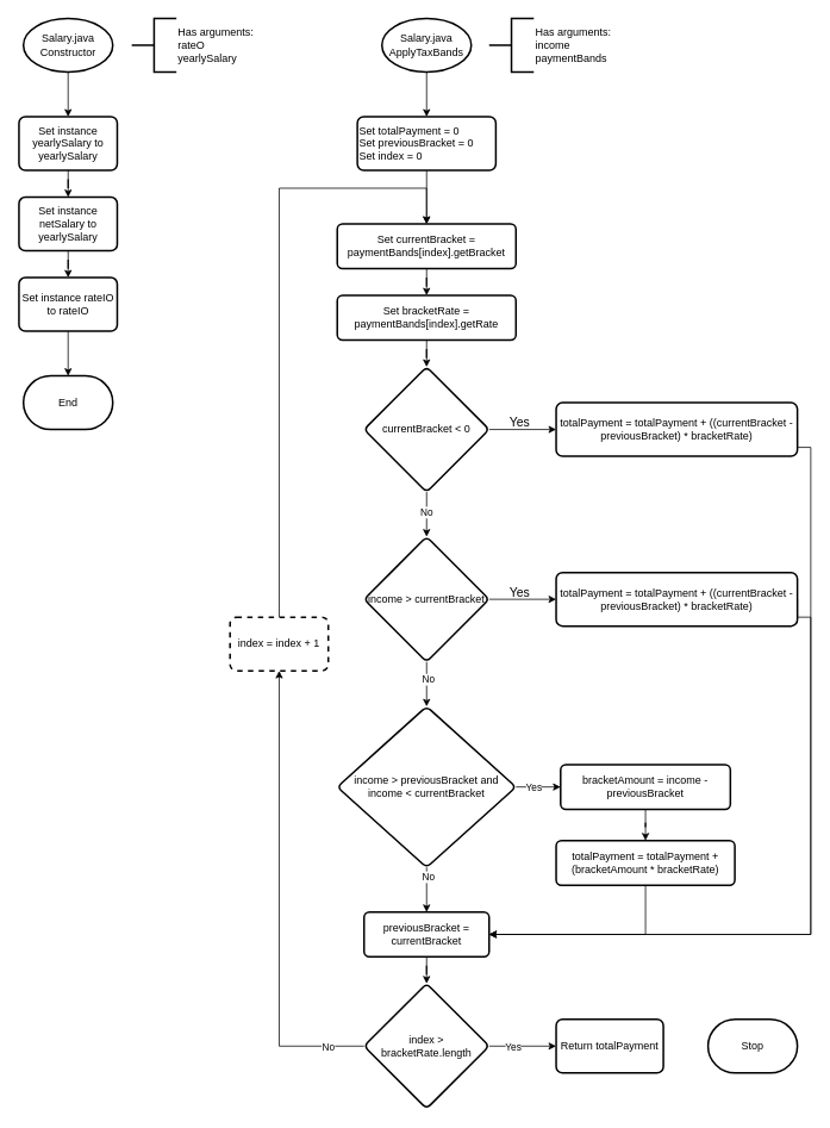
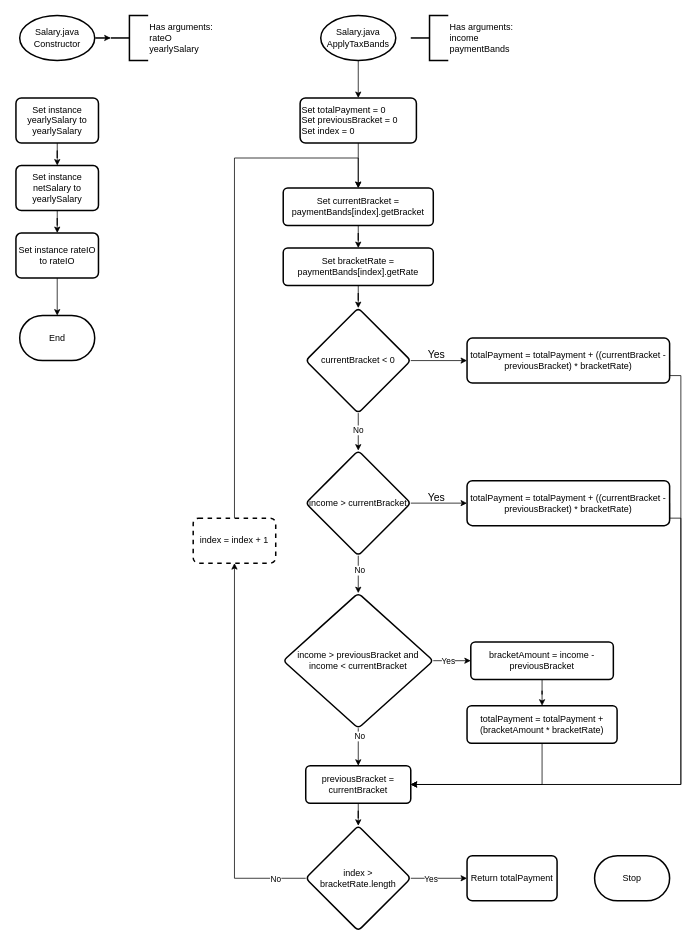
  <mxCell id="0" />
  <mxCell id="1" parent="0" />
  <mxCell id="2" value="" style="edgeStyle=orthogonalEdgeStyle;rounded=0;orthogonalLoop=1;jettySize=auto;html=1;" parent="1" edge="1"><mxGeometry relative="1" as="geometry"><mxPoint x="75.77" y="320" as="targetPoint" /></mxGeometry></mxCell>
  <mxCell id="3" value="" style="edgeStyle=orthogonalEdgeStyle;rounded=0;orthogonalLoop=1;jettySize=auto;html=1;" parent="1" edge="1"><mxGeometry relative="1" as="geometry"><mxPoint x="477" y="220" as="targetPoint" /></mxGeometry></mxCell>
- <mxCell id="4" value="" style="edgeStyle=orthogonalEdgeStyle;rounded=0;orthogonalLoop=1;jettySize=auto;html=1;" parent="1" source="5" target="12" edge="1"><mxGeometry relative="1" as="geometry" /></mxCell>
+ <mxCell id="4" value="" style="edgeStyle=orthogonalEdgeStyle;rounded=0;orthogonalLoop=1;jettySize=auto;html=1;" parent="1" source="5" target="6" edge="1"><mxGeometry relative="1" as="geometry" /></mxCell>
  <mxCell id="5" value="Salary.java&lt;br&gt;Constructor" style="strokeWidth=2;html=1;shape=mxgraph.flowchart.start_1;whiteSpace=wrap;" parent="1" vertex="1"><mxGeometry x="25.75" y="20" width="100" height="60" as="geometry" /></mxCell>
  <mxCell id="6" value="Has arguments:&lt;br&gt; rateO&lt;br&gt;yearlySalary" style="strokeWidth=2;html=1;shape=mxgraph.flowchart.annotation_2;align=left;labelPosition=right;pointerEvents=1;" parent="1" vertex="1"><mxGeometry x="147" y="20" width="50" height="60" as="geometry" /></mxCell>
  <mxCell id="7" value="End" style="strokeWidth=2;html=1;shape=mxgraph.flowchart.terminator;whiteSpace=wrap;" parent="1" vertex="1"><mxGeometry x="25.75" y="420" width="100" height="60" as="geometry" /></mxCell>
  <mxCell id="8" value="" style="edgeStyle=orthogonalEdgeStyle;rounded=0;orthogonalLoop=1;jettySize=auto;html=1;" parent="1" source="9" target="18" edge="1"><mxGeometry relative="1" as="geometry" /></mxCell>
  <mxCell id="9" value="Salary.java&lt;br&gt;ApplyTaxBands" style="strokeWidth=2;html=1;shape=mxgraph.flowchart.start_1;whiteSpace=wrap;" parent="1" vertex="1"><mxGeometry x="427" y="20" width="100" height="60" as="geometry" /></mxCell>
  <mxCell id="10" value="Has arguments:&lt;br&gt; income&lt;br&gt;paymentBands" style="strokeWidth=2;html=1;shape=mxgraph.flowchart.annotation_2;align=left;labelPosition=right;pointerEvents=1;" parent="1" vertex="1"><mxGeometry x="547" y="20" width="50" height="60" as="geometry" /></mxCell>
  <mxCell id="11" value="" style="edgeStyle=orthogonalEdgeStyle;rounded=0;orthogonalLoop=1;jettySize=auto;html=1;" parent="1" source="12" target="14" edge="1"><mxGeometry relative="1" as="geometry" /></mxCell>
  <mxCell id="12" value="Set instance yearlySalary to yearlySalary" style="whiteSpace=wrap;html=1;strokeWidth=2;rounded=1;arcSize=12;" parent="1" vertex="1"><mxGeometry x="20.75" y="130" width="110" height="60" as="geometry" /></mxCell>
  <mxCell id="13" value="" style="edgeStyle=orthogonalEdgeStyle;rounded=0;orthogonalLoop=1;jettySize=auto;html=1;" parent="1" source="14" target="16" edge="1"><mxGeometry relative="1" as="geometry" /></mxCell>
  <mxCell id="14" value="Set instance netSalary to yearlySalary" style="whiteSpace=wrap;html=1;strokeWidth=2;rounded=1;arcSize=12;" parent="1" vertex="1"><mxGeometry x="20.75" y="220" width="110" height="60" as="geometry" /></mxCell>
  <mxCell id="15" value="" style="edgeStyle=orthogonalEdgeStyle;rounded=0;orthogonalLoop=1;jettySize=auto;html=1;" parent="1" source="16" target="7" edge="1"><mxGeometry relative="1" as="geometry" /></mxCell>
  <mxCell id="16" value="Set instance rateIO to rateIO" style="whiteSpace=wrap;html=1;strokeWidth=2;rounded=1;arcSize=12;" parent="1" vertex="1"><mxGeometry x="20.75" y="310" width="110" height="60" as="geometry" /></mxCell>
  <mxCell id="17" style="edgeStyle=orthogonalEdgeStyle;rounded=0;orthogonalLoop=1;jettySize=auto;html=1;" parent="1" source="18" target="20" edge="1"><mxGeometry relative="1" as="geometry" /></mxCell>
  <mxCell id="18" value="&lt;div align=&quot;left&quot;&gt;Set totalPayment = 0&lt;br&gt;Set previousBracket = 0&lt;br&gt;Set index = 0&lt;/div&gt;" style="whiteSpace=wrap;html=1;strokeWidth=2;rounded=1;arcSize=12;align=left;" parent="1" vertex="1"><mxGeometry x="399.5" y="130" width="155" height="60" as="geometry" /></mxCell>
  <mxCell id="19" value="" style="edgeStyle=orthogonalEdgeStyle;rounded=0;orthogonalLoop=1;jettySize=auto;html=1;" parent="1" source="20" target="22" edge="1"><mxGeometry relative="1" as="geometry" /></mxCell>
  <mxCell id="20" value="Set currentBracket = paymentBands[index].getBracket" style="whiteSpace=wrap;html=1;strokeWidth=2;rounded=1;arcSize=12;" parent="1" vertex="1"><mxGeometry x="377" y="250" width="200" height="50" as="geometry" /></mxCell>
  <mxCell id="21" value="" style="edgeStyle=orthogonalEdgeStyle;rounded=0;orthogonalLoop=1;jettySize=auto;html=1;" parent="1" source="22" target="27" edge="1"><mxGeometry relative="1" as="geometry" /></mxCell>
  <mxCell id="22" value="Set bracketRate = paymentBands[index].getRate" style="whiteSpace=wrap;html=1;strokeWidth=2;rounded=1;arcSize=12;" parent="1" vertex="1"><mxGeometry x="377" y="330" width="200" height="50" as="geometry" /></mxCell>
  <mxCell id="23" style="edgeStyle=orthogonalEdgeStyle;rounded=0;orthogonalLoop=1;jettySize=auto;html=1;entryX=0;entryY=0.5;entryDx=0;entryDy=0;" parent="1" source="27" target="30" edge="1"><mxGeometry relative="1" as="geometry" /></mxCell>
  <mxCell id="24" value="&lt;font style=&quot;font-size: 14px;&quot;&gt;Yes&lt;/font&gt;" style="edgeLabel;html=1;align=center;verticalAlign=middle;resizable=0;points=[];labelBackgroundColor=none;fontSize=14;" parent="23" vertex="1" connectable="0"><mxGeometry x="-0.129" y="2" relative="1" as="geometry"><mxPoint y="-7" as="offset" /></mxGeometry></mxCell>
  <mxCell id="25" style="edgeStyle=orthogonalEdgeStyle;rounded=0;orthogonalLoop=1;jettySize=auto;html=1;entryX=0.5;entryY=0;entryDx=0;entryDy=0;" parent="1" source="27" target="35" edge="1"><mxGeometry relative="1" as="geometry" /></mxCell>
  <mxCell id="26" value="No" style="edgeLabel;html=1;align=center;verticalAlign=middle;resizable=0;points=[];" parent="25" vertex="1" connectable="0"><mxGeometry x="-0.121" y="-1" relative="1" as="geometry"><mxPoint as="offset" /></mxGeometry></mxCell>
  <mxCell id="27" value="currentBracket &amp;lt; 0" style="rhombus;whiteSpace=wrap;html=1;strokeWidth=2;rounded=1;arcSize=12;" parent="1" vertex="1"><mxGeometry x="407" y="410" width="140" height="140" as="geometry" /></mxCell>
  <mxCell id="28" value="" style="edgeStyle=orthogonalEdgeStyle;rounded=0;orthogonalLoop=1;jettySize=auto;html=1;exitX=0.5;exitY=1;exitDx=0;exitDy=0;" parent="1" source="54" target="52" edge="1"><mxGeometry relative="1" as="geometry"><mxPoint x="477" y="1260" as="sourcePoint" /></mxGeometry></mxCell>
  <mxCell id="29" style="edgeStyle=orthogonalEdgeStyle;rounded=0;orthogonalLoop=1;jettySize=auto;html=1;entryX=1;entryY=0.5;entryDx=0;entryDy=0;exitX=1;exitY=0.5;exitDx=0;exitDy=0;" parent="1" source="30" target="54" edge="1"><mxGeometry relative="1" as="geometry"><mxPoint x="477" y="1200" as="targetPoint" /><Array as="points"><mxPoint x="892" y="500" /><mxPoint x="907" y="500" /><mxPoint x="907" y="1045" /></Array></mxGeometry></mxCell>
  <mxCell id="30" value="totalPayment = totalPayment + ((currentBracket - previousBracket) * bracketRate)" style="whiteSpace=wrap;html=1;strokeWidth=2;rounded=1;arcSize=12;" parent="1" vertex="1"><mxGeometry x="622" y="450" width="270" height="60" as="geometry" /></mxCell>
  <mxCell id="31" style="edgeStyle=orthogonalEdgeStyle;rounded=0;orthogonalLoop=1;jettySize=auto;html=1;entryX=0;entryY=0.5;entryDx=0;entryDy=0;" parent="1" source="35" target="36" edge="1"><mxGeometry relative="1" as="geometry" /></mxCell>
  <mxCell id="32" value="Yes" style="edgeLabel;html=1;align=center;verticalAlign=middle;resizable=0;points=[];labelBackgroundColor=none;fontSize=14;" parent="31" vertex="1" connectable="0"><mxGeometry x="-0.029" y="-5" relative="1" as="geometry"><mxPoint x="-3" y="-14" as="offset" /></mxGeometry></mxCell>
  <mxCell id="33" style="edgeStyle=orthogonalEdgeStyle;rounded=0;orthogonalLoop=1;jettySize=auto;html=1;entryX=0.5;entryY=0;entryDx=0;entryDy=0;" parent="1" source="35" target="41" edge="1"><mxGeometry relative="1" as="geometry" /></mxCell>
  <mxCell id="34" value="No" style="edgeLabel;html=1;align=center;verticalAlign=middle;resizable=0;points=[];" parent="33" vertex="1" connectable="0"><mxGeometry x="-0.243" y="1" relative="1" as="geometry"><mxPoint as="offset" /></mxGeometry></mxCell>
  <mxCell id="35" value="income &amp;gt; currentBracket" style="rhombus;whiteSpace=wrap;html=1;strokeWidth=2;rounded=1;arcSize=12;" parent="1" vertex="1"><mxGeometry x="407" y="600" width="140" height="140" as="geometry" /></mxCell>
  <mxCell id="36" value="totalPayment = totalPayment + ((currentBracket - previousBracket) * bracketRate)" style="whiteSpace=wrap;html=1;strokeWidth=2;rounded=1;arcSize=12;" parent="1" vertex="1"><mxGeometry x="622" y="640" width="270" height="60" as="geometry" /></mxCell>
  <mxCell id="37" style="edgeStyle=orthogonalEdgeStyle;rounded=0;orthogonalLoop=1;jettySize=auto;html=1;" parent="1" source="41" target="43" edge="1"><mxGeometry relative="1" as="geometry" /></mxCell>
  <mxCell id="38" value="Yes" style="edgeLabel;html=1;align=center;verticalAlign=middle;resizable=0;points=[];" parent="37" vertex="1" connectable="0"><mxGeometry x="-0.303" y="-1" relative="1" as="geometry"><mxPoint x="2" y="-1" as="offset" /></mxGeometry></mxCell>
  <mxCell id="39" style="edgeStyle=orthogonalEdgeStyle;rounded=0;orthogonalLoop=1;jettySize=auto;html=1;entryX=0.5;entryY=0;entryDx=0;entryDy=0;" parent="1" source="41" target="54" edge="1"><mxGeometry relative="1" as="geometry"><mxPoint x="477" y="1200" as="targetPoint" /></mxGeometry></mxCell>
  <mxCell id="40" value="No" style="edgeLabel;html=1;align=center;verticalAlign=middle;resizable=0;points=[];" parent="39" vertex="1" connectable="0"><mxGeometry x="-0.609" y="1" relative="1" as="geometry"><mxPoint as="offset" /></mxGeometry></mxCell>
  <mxCell id="41" value="income &amp;gt; previousBracket and income &amp;lt; currentBracket" style="rhombus;whiteSpace=wrap;html=1;strokeWidth=2;rounded=1;arcSize=12;" parent="1" vertex="1"><mxGeometry x="377" y="790" width="200" height="180" as="geometry" /></mxCell>
  <mxCell id="42" value="" style="edgeStyle=orthogonalEdgeStyle;rounded=0;orthogonalLoop=1;jettySize=auto;html=1;" parent="1" source="43" target="45" edge="1"><mxGeometry relative="1" as="geometry" /></mxCell>
  <mxCell id="43" value="bracketAmount = income - previousBracket" style="whiteSpace=wrap;html=1;strokeWidth=2;rounded=1;arcSize=12;" parent="1" vertex="1"><mxGeometry x="627" y="855" width="190" height="50" as="geometry" /></mxCell>
  <mxCell id="44" style="edgeStyle=orthogonalEdgeStyle;rounded=0;orthogonalLoop=1;jettySize=auto;html=1;exitX=0.5;exitY=1;exitDx=0;exitDy=0;entryX=1;entryY=0.5;entryDx=0;entryDy=0;" parent="1" source="45" target="54" edge="1"><mxGeometry relative="1" as="geometry"><mxPoint x="547" y="1230" as="targetPoint" /><Array as="points"><mxPoint x="722" y="1045" /></Array></mxGeometry></mxCell>
  <mxCell id="45" value="totalPayment = totalPayment + (bracketAmount * bracketRate)" style="whiteSpace=wrap;html=1;strokeWidth=2;rounded=1;arcSize=12;" parent="1" vertex="1"><mxGeometry x="622" y="940" width="200" height="50" as="geometry" /></mxCell>
  <mxCell id="46" style="edgeStyle=orthogonalEdgeStyle;rounded=0;orthogonalLoop=1;jettySize=auto;html=1;entryX=0.5;entryY=0;entryDx=0;entryDy=0;exitX=0.5;exitY=0;exitDx=0;exitDy=0;" parent="1" source="47" target="20" edge="1"><mxGeometry relative="1" as="geometry"><Array as="points"><mxPoint x="312" y="210" /><mxPoint x="477" y="210" /></Array></mxGeometry></mxCell>
  <mxCell id="47" value="index = index + 1" style="whiteSpace=wrap;html=1;strokeWidth=2;rounded=1;arcSize=12;dashed=1;" parent="1" vertex="1"><mxGeometry x="257" y="690" width="110" height="60" as="geometry" /></mxCell>
  <mxCell id="48" style="edgeStyle=orthogonalEdgeStyle;rounded=0;orthogonalLoop=1;jettySize=auto;html=1;" parent="1" source="52" target="47" edge="1"><mxGeometry relative="1" as="geometry" /></mxCell>
  <mxCell id="49" value="No" style="edgeLabel;html=1;align=center;verticalAlign=middle;resizable=0;points=[];" parent="48" vertex="1" connectable="0"><mxGeometry x="-0.842" y="1" relative="1" as="geometry"><mxPoint as="offset" /></mxGeometry></mxCell>
  <mxCell id="50" value="" style="edgeStyle=orthogonalEdgeStyle;rounded=0;orthogonalLoop=1;jettySize=auto;html=1;" parent="1" source="52" target="55" edge="1"><mxGeometry relative="1" as="geometry" /></mxCell>
  <mxCell id="51" value="Yes" style="edgeLabel;html=1;align=center;verticalAlign=middle;resizable=0;points=[];" parent="50" vertex="1" connectable="0"><mxGeometry x="-0.312" y="-1" relative="1" as="geometry"><mxPoint as="offset" /></mxGeometry></mxCell>
  <mxCell id="52" value="index &amp;gt; bracketRate.length" style="rhombus;whiteSpace=wrap;html=1;strokeWidth=2;rounded=1;arcSize=12;" parent="1" vertex="1"><mxGeometry x="407" y="1100" width="140" height="140" as="geometry" /></mxCell>
  <mxCell id="53" value="" style="edgeStyle=orthogonalEdgeStyle;rounded=0;orthogonalLoop=1;jettySize=auto;html=1;exitX=1;exitY=0.5;exitDx=0;exitDy=0;entryX=1;entryY=0.5;entryDx=0;entryDy=0;" parent="1" source="36" target="54" edge="1"><mxGeometry relative="1" as="geometry"><mxPoint x="927" y="720" as="sourcePoint" /><mxPoint x="477" y="1270" as="targetPoint" /><Array as="points"><mxPoint x="892" y="690" /><mxPoint x="907" y="690" /><mxPoint x="907" y="1045" /></Array></mxGeometry></mxCell>
  <mxCell id="54" value="previousBracket = currentBracket" style="whiteSpace=wrap;html=1;strokeWidth=2;rounded=1;arcSize=12;" parent="1" vertex="1"><mxGeometry x="407" y="1020" width="140" height="50" as="geometry" /></mxCell>
  <mxCell id="55" value="Return totalPayment" style="whiteSpace=wrap;html=1;strokeWidth=2;rounded=1;arcSize=12;" parent="1" vertex="1"><mxGeometry x="622" y="1140" width="120" height="60" as="geometry" /></mxCell>
  <mxCell id="56" value="Stop" style="strokeWidth=2;html=1;shape=mxgraph.flowchart.terminator;whiteSpace=wrap;" parent="1" vertex="1"><mxGeometry x="792" y="1140" width="100" height="60" as="geometry" /></mxCell>
